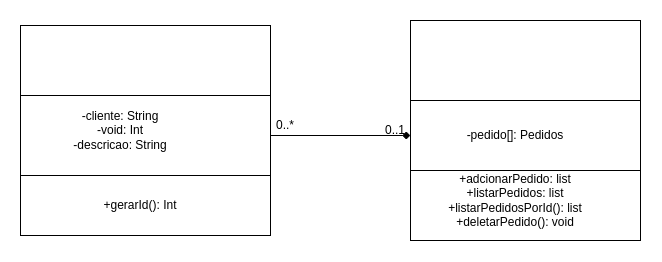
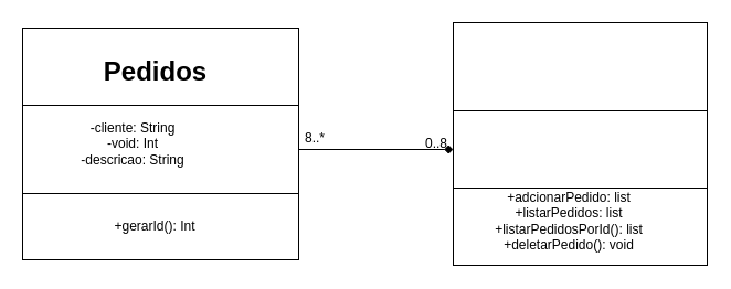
  <mxCell id="0" />
  <mxCell id="1" parent="0" />
  <mxCell id="2" value="" style="group" vertex="1" connectable="0" parent="1"><mxGeometry x="20" y="20" width="620" height="220" as="geometry" /></mxCell>
  <mxCell id="3" value="" style="rounded=0;whiteSpace=wrap;html=1;" vertex="1" parent="2"><mxGeometry y="5" width="250" height="210" as="geometry" /></mxCell>
  <mxCell id="4" value="" style="rounded=0;whiteSpace=wrap;html=1;" vertex="1" parent="2"><mxGeometry y="75" width="250" height="80" as="geometry" /></mxCell>
  <mxCell id="5" value="+gerarId(): Int" style="text;html=1;strokeColor=none;fillColor=none;align=center;verticalAlign=middle;whiteSpace=wrap;rounded=0;" vertex="1" parent="2"><mxGeometry x="75" y="170" width="90" height="30" as="geometry" /></mxCell>
  <mxCell id="6" value="-cliente: String&lt;br&gt;-void: Int&lt;br&gt;-descricao: String" style="text;html=1;strokeColor=none;fillColor=none;align=center;verticalAlign=middle;whiteSpace=wrap;rounded=0;" vertex="1" parent="2"><mxGeometry x="10" y="95" width="180" height="30" as="geometry" /></mxCell>
+ <mxCell id="7" value="Pedidos" style="text;strokeColor=none;fillColor=none;html=1;fontSize=24;fontStyle=1;verticalAlign=middle;align=center;" vertex="1" parent="2"><mxGeometry x="70" y="25" width="100" height="40" as="geometry" /></mxCell>
  <mxCell id="8" value="" style="rounded=0;whiteSpace=wrap;html=1;" vertex="1" parent="2"><mxGeometry x="390" width="230" height="220" as="geometry" /></mxCell>
  <mxCell id="9" value="" style="rounded=0;whiteSpace=wrap;html=1;" vertex="1" parent="2"><mxGeometry x="390" y="80" width="230" height="70" as="geometry" /></mxCell>
  <mxCell id="10" style="edgeStyle=none;html=1;entryX=0;entryY=0.5;entryDx=0;entryDy=0;endArrow=diamond;endFill=1;" edge="1" parent="2" source="4" target="9"><mxGeometry relative="1" as="geometry" /></mxCell>
- <mxCell id="11" value="-pedido[]: Pedidos" style="text;html=1;strokeColor=none;fillColor=none;align=center;verticalAlign=middle;whiteSpace=wrap;rounded=0;" vertex="1" parent="2"><mxGeometry x="440" y="100" width="110" height="30" as="geometry" /></mxCell>
  <mxCell id="12" value="+adcionarPedido: list&lt;br&gt;+listarPedidos: list&lt;br&gt;+listarPedidosPorId(): list&lt;br&gt;+deletarPedido(): void" style="text;html=1;strokeColor=none;fillColor=none;align=center;verticalAlign=middle;whiteSpace=wrap;rounded=0;" vertex="1" parent="2"><mxGeometry x="420" y="165" width="150" height="30" as="geometry" /></mxCell>
- <mxCell id="13" value="0..*" style="text;html=1;strokeColor=none;fillColor=none;align=center;verticalAlign=middle;whiteSpace=wrap;rounded=0;" vertex="1" parent="2"><mxGeometry x="250" y="95" width="30" height="20" as="geometry" /></mxCell>
- <mxCell id="14" value="0..1" style="text;html=1;strokeColor=none;fillColor=none;align=center;verticalAlign=middle;whiteSpace=wrap;rounded=0;" vertex="1" parent="2"><mxGeometry x="360" y="105" width="30" height="10" as="geometry" /></mxCell>
+ <mxCell id="13" value="8..*" style="text;html=1;strokeColor=none;fillColor=none;align=center;verticalAlign=middle;whiteSpace=wrap;rounded=0;" vertex="1" parent="2"><mxGeometry x="250" y="95" width="30" height="20" as="geometry" /></mxCell>
+ <mxCell id="14" value="0..8" style="text;html=1;strokeColor=none;fillColor=none;align=center;verticalAlign=middle;whiteSpace=wrap;rounded=0;" vertex="1" parent="2"><mxGeometry x="360" y="105" width="30" height="10" as="geometry" /></mxCell>
